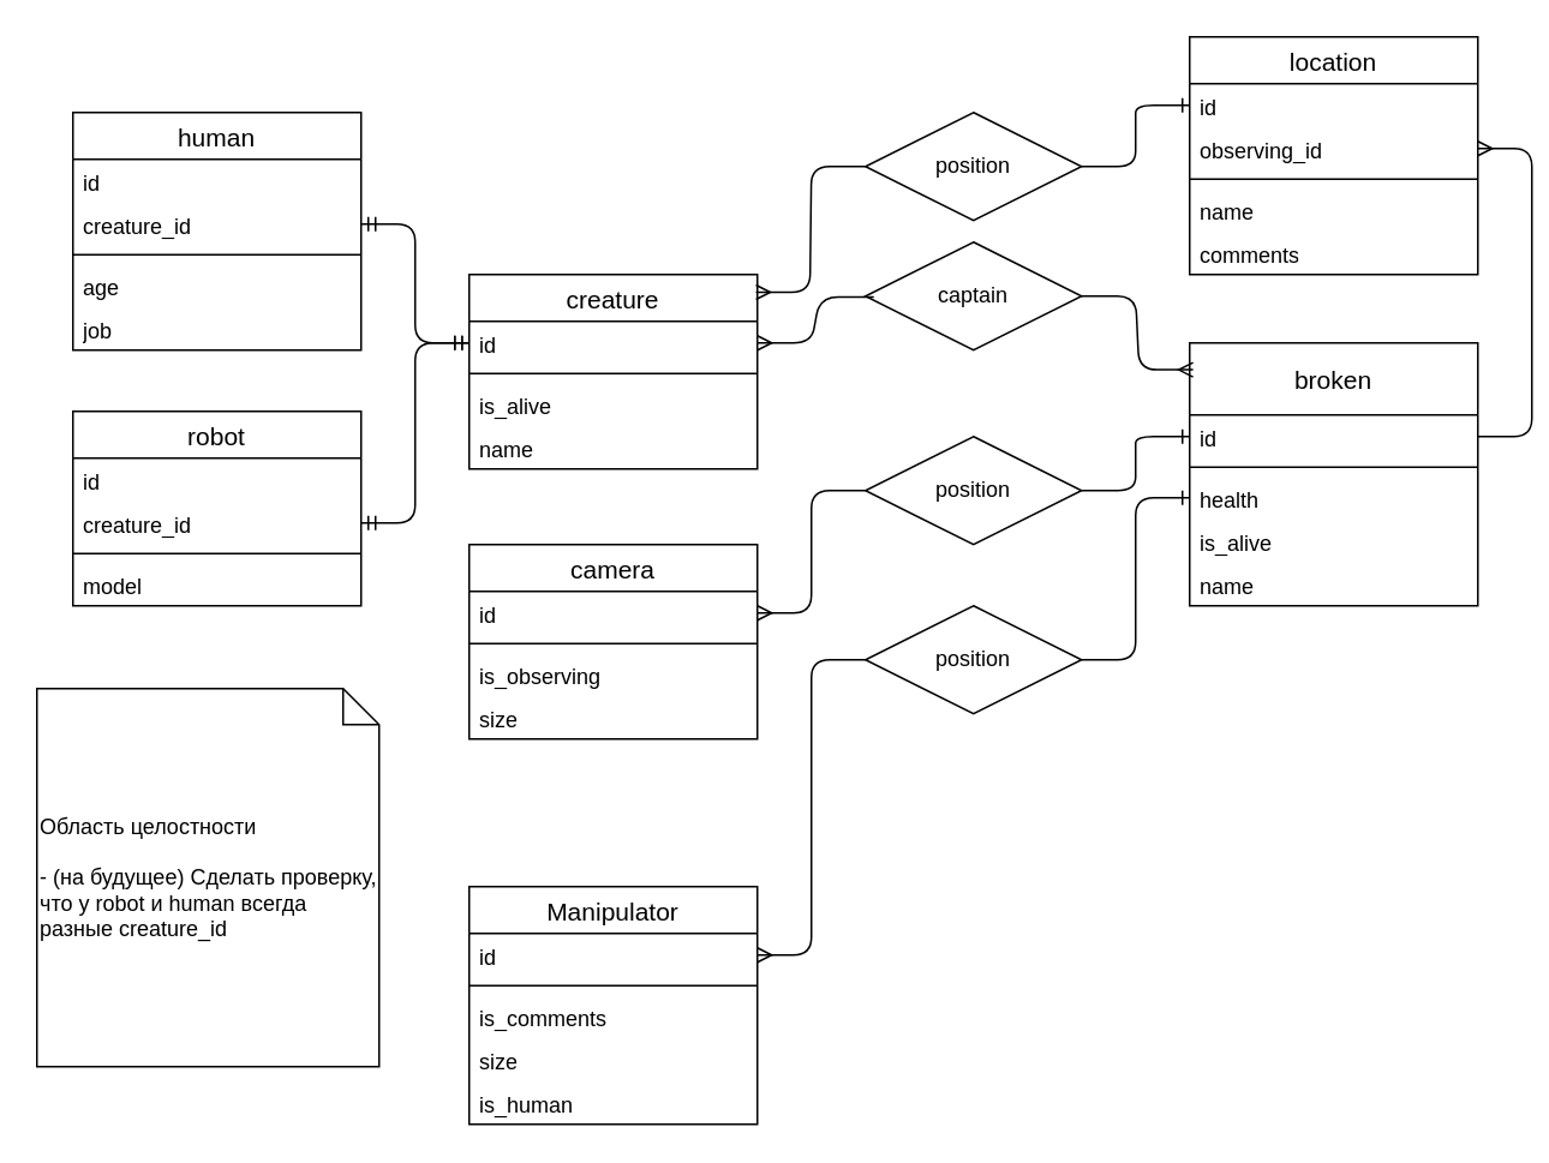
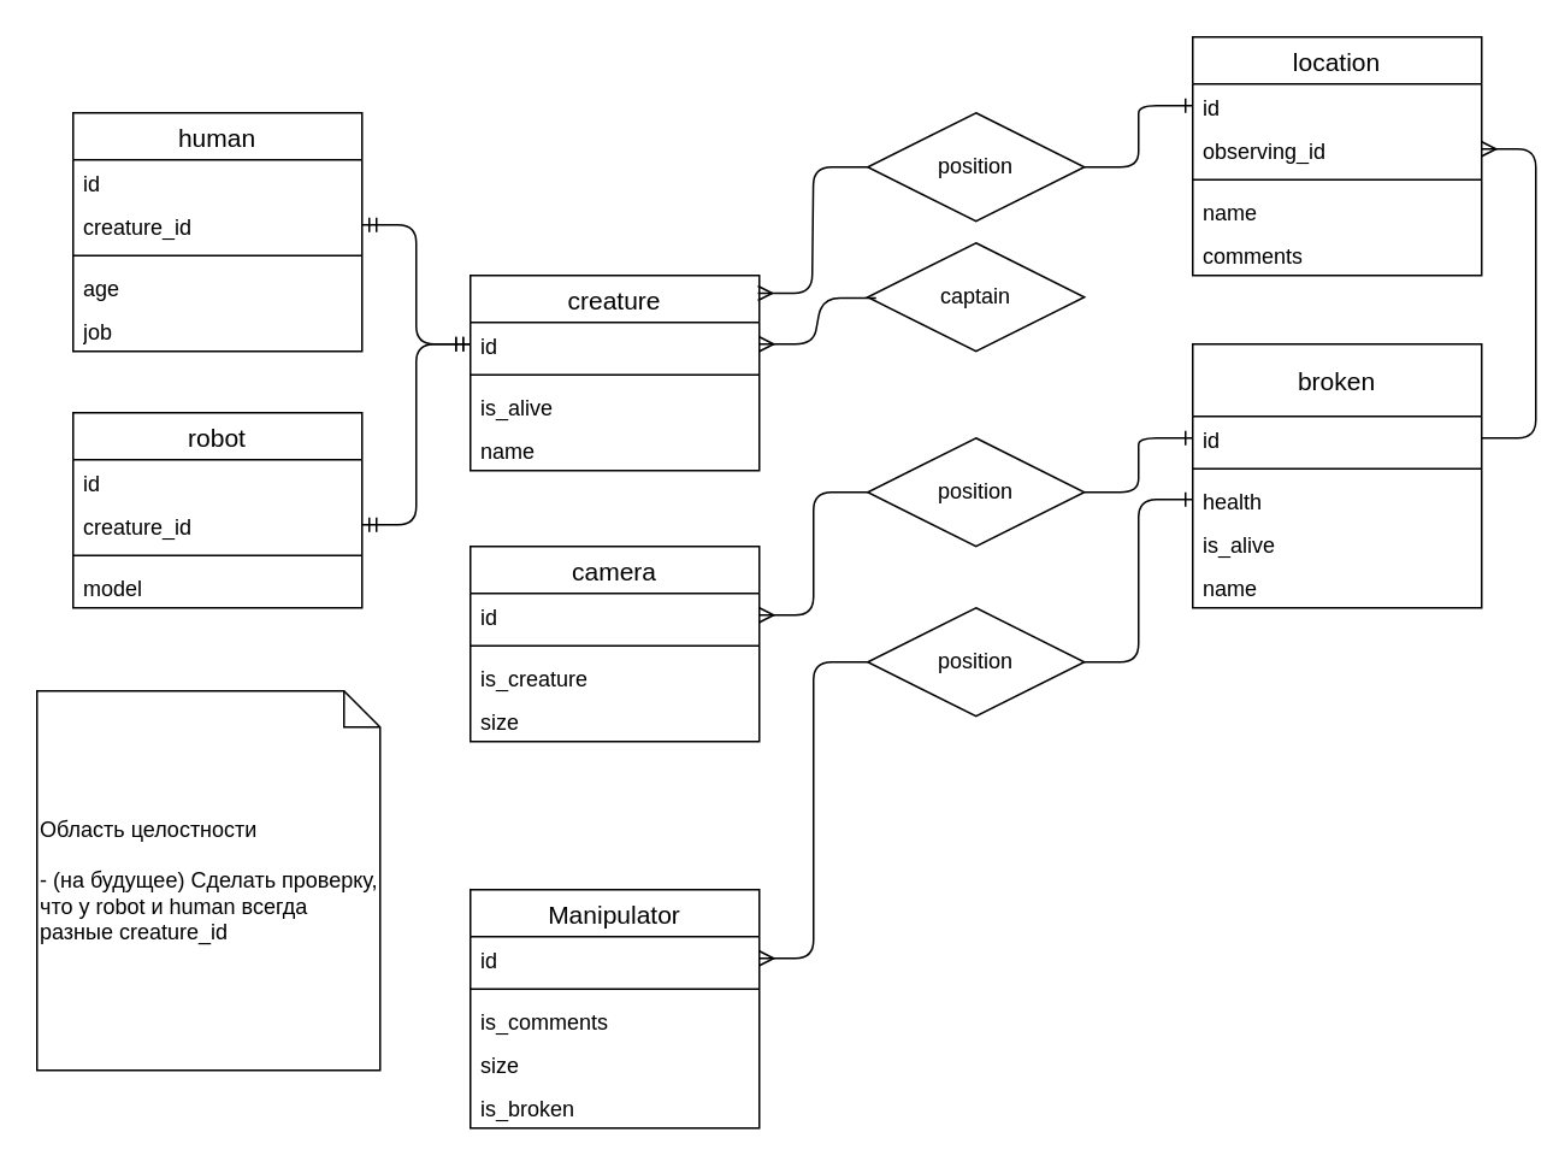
  <mxCell id="0" />
  <mxCell id="1" parent="0" />
  <mxCell id="2" value="broken" style="swimlane;fontStyle=0;childLayout=stackLayout;horizontal=1;startSize=40;horizontalStack=0;resizeParent=1;resizeParentMax=0;resizeLast=0;collapsible=1;marginBottom=0;align=center;fontSize=14;" vertex="1" parent="1"><mxGeometry x="660" y="190" width="160" height="146" as="geometry" /></mxCell>
  <mxCell id="3" value="id" style="text;strokeColor=none;fillColor=none;spacingLeft=4;spacingRight=4;overflow=hidden;rotatable=0;points=[[0,0.5],[1,0.5]];portConstraint=eastwest;fontSize=12;whiteSpace=wrap;html=1;" vertex="1" parent="2"><mxGeometry y="40" width="160" height="24" as="geometry" /></mxCell>
  <mxCell id="4" value="" style="line;strokeWidth=1;rotatable=0;dashed=0;labelPosition=right;align=left;verticalAlign=middle;spacingTop=0;spacingLeft=6;points=[];portConstraint=eastwest;" vertex="1" parent="2"><mxGeometry y="64" width="160" height="10" as="geometry" /></mxCell>
  <mxCell id="5" value="health" style="text;strokeColor=none;fillColor=none;spacingLeft=4;spacingRight=4;overflow=hidden;rotatable=0;points=[[0,0.5],[1,0.5]];portConstraint=eastwest;fontSize=12;whiteSpace=wrap;html=1;" vertex="1" parent="2"><mxGeometry y="74" width="160" height="24" as="geometry" /></mxCell>
  <mxCell id="6" value="is_alive" style="text;strokeColor=none;fillColor=none;spacingLeft=4;spacingRight=4;overflow=hidden;rotatable=0;points=[[0,0.5],[1,0.5]];portConstraint=eastwest;fontSize=12;whiteSpace=wrap;html=1;" vertex="1" parent="2"><mxGeometry y="98" width="160" height="24" as="geometry" /></mxCell>
  <mxCell id="7" value="name" style="text;strokeColor=none;fillColor=none;spacingLeft=4;spacingRight=4;overflow=hidden;rotatable=0;points=[[0,0.5],[1,0.5]];portConstraint=eastwest;fontSize=12;whiteSpace=wrap;html=1;" vertex="1" parent="2"><mxGeometry y="122" width="160" height="24" as="geometry" /></mxCell>
  <mxCell id="8" value="creature" style="swimlane;fontStyle=0;childLayout=stackLayout;horizontal=1;startSize=26;horizontalStack=0;resizeParent=1;resizeParentMax=0;resizeLast=0;collapsible=1;marginBottom=0;align=center;fontSize=14;" vertex="1" parent="1"><mxGeometry x="260" y="152" width="160" height="108" as="geometry" /></mxCell>
  <mxCell id="9" value="id" style="text;strokeColor=none;fillColor=none;spacingLeft=4;spacingRight=4;overflow=hidden;rotatable=0;points=[[0,0.5],[1,0.5]];portConstraint=eastwest;fontSize=12;whiteSpace=wrap;html=1;" vertex="1" parent="8"><mxGeometry y="26" width="160" height="24" as="geometry" /></mxCell>
  <mxCell id="10" value="" style="line;strokeWidth=1;rotatable=0;dashed=0;labelPosition=right;align=left;verticalAlign=middle;spacingTop=0;spacingLeft=6;points=[];portConstraint=eastwest;" vertex="1" parent="8"><mxGeometry y="50" width="160" height="10" as="geometry" /></mxCell>
  <mxCell id="11" value="is_alive" style="text;strokeColor=none;fillColor=none;spacingLeft=4;spacingRight=4;overflow=hidden;rotatable=0;points=[[0,0.5],[1,0.5]];portConstraint=eastwest;fontSize=12;whiteSpace=wrap;html=1;" vertex="1" parent="8"><mxGeometry y="60" width="160" height="24" as="geometry" /></mxCell>
  <mxCell id="12" value="name" style="text;strokeColor=none;fillColor=none;spacingLeft=4;spacingRight=4;overflow=hidden;rotatable=0;points=[[0,0.5],[1,0.5]];portConstraint=eastwest;fontSize=12;whiteSpace=wrap;html=1;" vertex="1" parent="8"><mxGeometry y="84" width="160" height="24" as="geometry" /></mxCell>
  <mxCell id="13" value="human" style="swimlane;fontStyle=0;childLayout=stackLayout;horizontal=1;startSize=26;horizontalStack=0;resizeParent=1;resizeParentMax=0;resizeLast=0;collapsible=1;marginBottom=0;align=center;fontSize=14;" vertex="1" parent="1"><mxGeometry x="40" y="62" width="160" height="132" as="geometry" /></mxCell>
  <mxCell id="14" value="id" style="text;strokeColor=none;fillColor=none;spacingLeft=4;spacingRight=4;overflow=hidden;rotatable=0;points=[[0,0.5],[1,0.5]];portConstraint=eastwest;fontSize=12;whiteSpace=wrap;html=1;" vertex="1" parent="13"><mxGeometry y="26" width="160" height="24" as="geometry" /></mxCell>
  <mxCell id="15" value="creature_id" style="text;strokeColor=none;fillColor=none;spacingLeft=4;spacingRight=4;overflow=hidden;rotatable=0;points=[[0,0.5],[1,0.5]];portConstraint=eastwest;fontSize=12;whiteSpace=wrap;html=1;" vertex="1" parent="13"><mxGeometry y="50" width="160" height="24" as="geometry" /></mxCell>
  <mxCell id="16" value="" style="line;strokeWidth=1;rotatable=0;dashed=0;labelPosition=right;align=left;verticalAlign=middle;spacingTop=0;spacingLeft=6;points=[];portConstraint=eastwest;" vertex="1" parent="13"><mxGeometry y="74" width="160" height="10" as="geometry" /></mxCell>
  <mxCell id="17" value="age" style="text;strokeColor=none;fillColor=none;spacingLeft=4;spacingRight=4;overflow=hidden;rotatable=0;points=[[0,0.5],[1,0.5]];portConstraint=eastwest;fontSize=12;whiteSpace=wrap;html=1;" vertex="1" parent="13"><mxGeometry y="84" width="160" height="24" as="geometry" /></mxCell>
  <mxCell id="18" value="job" style="text;strokeColor=none;fillColor=none;spacingLeft=4;spacingRight=4;overflow=hidden;rotatable=0;points=[[0,0.5],[1,0.5]];portConstraint=eastwest;fontSize=12;whiteSpace=wrap;html=1;" vertex="1" parent="13"><mxGeometry y="108" width="160" height="24" as="geometry" /></mxCell>
  <mxCell id="19" value="robot" style="swimlane;fontStyle=0;childLayout=stackLayout;horizontal=1;startSize=26;horizontalStack=0;resizeParent=1;resizeParentMax=0;resizeLast=0;collapsible=1;marginBottom=0;align=center;fontSize=14;" vertex="1" parent="1"><mxGeometry x="40" y="228" width="160" height="108" as="geometry" /></mxCell>
  <mxCell id="20" value="id" style="text;strokeColor=none;fillColor=none;spacingLeft=4;spacingRight=4;overflow=hidden;rotatable=0;points=[[0,0.5],[1,0.5]];portConstraint=eastwest;fontSize=12;whiteSpace=wrap;html=1;" vertex="1" parent="19"><mxGeometry y="26" width="160" height="24" as="geometry" /></mxCell>
  <mxCell id="21" value="creature_id" style="text;strokeColor=none;fillColor=none;spacingLeft=4;spacingRight=4;overflow=hidden;rotatable=0;points=[[0,0.5],[1,0.5]];portConstraint=eastwest;fontSize=12;whiteSpace=wrap;html=1;" vertex="1" parent="19"><mxGeometry y="50" width="160" height="24" as="geometry" /></mxCell>
  <mxCell id="22" value="" style="line;strokeWidth=1;rotatable=0;dashed=0;labelPosition=right;align=left;verticalAlign=middle;spacingTop=0;spacingLeft=6;points=[];portConstraint=eastwest;" vertex="1" parent="19"><mxGeometry y="74" width="160" height="10" as="geometry" /></mxCell>
  <mxCell id="23" value="model" style="text;strokeColor=none;fillColor=none;spacingLeft=4;spacingRight=4;overflow=hidden;rotatable=0;points=[[0,0.5],[1,0.5]];portConstraint=eastwest;fontSize=12;whiteSpace=wrap;html=1;" vertex="1" parent="19"><mxGeometry y="84" width="160" height="24" as="geometry" /></mxCell>
  <mxCell id="24" value="Manipulator" style="swimlane;fontStyle=0;childLayout=stackLayout;horizontal=1;startSize=26;horizontalStack=0;resizeParent=1;resizeParentMax=0;resizeLast=0;collapsible=1;marginBottom=0;align=center;fontSize=14;" vertex="1" parent="1"><mxGeometry x="260" y="492" width="160" height="132" as="geometry" /></mxCell>
  <mxCell id="25" value="id" style="text;strokeColor=none;fillColor=none;spacingLeft=4;spacingRight=4;overflow=hidden;rotatable=0;points=[[0,0.5],[1,0.5]];portConstraint=eastwest;fontSize=12;whiteSpace=wrap;html=1;" vertex="1" parent="24"><mxGeometry y="26" width="160" height="24" as="geometry" /></mxCell>
  <mxCell id="26" value="" style="line;strokeWidth=1;rotatable=0;dashed=0;labelPosition=right;align=left;verticalAlign=middle;spacingTop=0;spacingLeft=6;points=[];portConstraint=eastwest;" vertex="1" parent="24"><mxGeometry y="50" width="160" height="10" as="geometry" /></mxCell>
  <mxCell id="27" value="is_comments" style="text;strokeColor=none;fillColor=none;spacingLeft=4;spacingRight=4;overflow=hidden;rotatable=0;points=[[0,0.5],[1,0.5]];portConstraint=eastwest;fontSize=12;whiteSpace=wrap;html=1;" vertex="1" parent="24"><mxGeometry y="60" width="160" height="24" as="geometry" /></mxCell>
  <mxCell id="28" value="size" style="text;strokeColor=none;fillColor=none;spacingLeft=4;spacingRight=4;overflow=hidden;rotatable=0;points=[[0,0.5],[1,0.5]];portConstraint=eastwest;fontSize=12;whiteSpace=wrap;html=1;" vertex="1" parent="24"><mxGeometry y="84" width="160" height="24" as="geometry" /></mxCell>
- <mxCell id="29" value="is_human" style="text;strokeColor=none;fillColor=none;spacingLeft=4;spacingRight=4;overflow=hidden;rotatable=0;points=[[0,0.5],[1,0.5]];portConstraint=eastwest;fontSize=12;whiteSpace=wrap;html=1;" vertex="1" parent="24"><mxGeometry y="108" width="160" height="24" as="geometry" /></mxCell>
+ <mxCell id="29" value="is_broken" style="text;strokeColor=none;fillColor=none;spacingLeft=4;spacingRight=4;overflow=hidden;rotatable=0;points=[[0,0.5],[1,0.5]];portConstraint=eastwest;fontSize=12;whiteSpace=wrap;html=1;" vertex="1" parent="24"><mxGeometry y="108" width="160" height="24" as="geometry" /></mxCell>
  <mxCell id="30" value="camera" style="swimlane;fontStyle=0;childLayout=stackLayout;horizontal=1;startSize=26;horizontalStack=0;resizeParent=1;resizeParentMax=0;resizeLast=0;collapsible=1;marginBottom=0;align=center;fontSize=14;" vertex="1" parent="1"><mxGeometry x="260" y="302" width="160" height="108" as="geometry"><mxRectangle x="170" y="560" width="90" height="30" as="alternateBounds" /></mxGeometry></mxCell>
  <mxCell id="31" value="id" style="text;strokeColor=none;fillColor=none;spacingLeft=4;spacingRight=4;overflow=hidden;rotatable=0;points=[[0,0.5],[1,0.5]];portConstraint=eastwest;fontSize=12;whiteSpace=wrap;html=1;" vertex="1" parent="30"><mxGeometry y="26" width="160" height="24" as="geometry" /></mxCell>
  <mxCell id="32" value="" style="line;strokeWidth=1;rotatable=0;dashed=0;labelPosition=right;align=left;verticalAlign=middle;spacingTop=0;spacingLeft=6;points=[];portConstraint=eastwest;" vertex="1" parent="30"><mxGeometry y="50" width="160" height="10" as="geometry" /></mxCell>
- <mxCell id="33" value="is_observing" style="text;strokeColor=none;fillColor=none;spacingLeft=4;spacingRight=4;overflow=hidden;rotatable=0;points=[[0,0.5],[1,0.5]];portConstraint=eastwest;fontSize=12;whiteSpace=wrap;html=1;" vertex="1" parent="30"><mxGeometry y="60" width="160" height="24" as="geometry" /></mxCell>
+ <mxCell id="33" value="is_creature" style="text;strokeColor=none;fillColor=none;spacingLeft=4;spacingRight=4;overflow=hidden;rotatable=0;points=[[0,0.5],[1,0.5]];portConstraint=eastwest;fontSize=12;whiteSpace=wrap;html=1;" vertex="1" parent="30"><mxGeometry y="60" width="160" height="24" as="geometry" /></mxCell>
  <mxCell id="34" value="size" style="text;strokeColor=none;fillColor=none;spacingLeft=4;spacingRight=4;overflow=hidden;rotatable=0;points=[[0,0.5],[1,0.5]];portConstraint=eastwest;fontSize=12;whiteSpace=wrap;html=1;" vertex="1" parent="30"><mxGeometry y="84" width="160" height="24" as="geometry" /></mxCell>
  <mxCell id="35" value="location" style="swimlane;fontStyle=0;childLayout=stackLayout;horizontal=1;startSize=26;horizontalStack=0;resizeParent=1;resizeParentMax=0;resizeLast=0;collapsible=1;marginBottom=0;align=center;fontSize=14;" vertex="1" parent="1"><mxGeometry x="660" y="20" width="160" height="132" as="geometry" /></mxCell>
  <mxCell id="36" value="id" style="text;strokeColor=none;fillColor=none;spacingLeft=4;spacingRight=4;overflow=hidden;rotatable=0;points=[[0,0.5],[1,0.5]];portConstraint=eastwest;fontSize=12;whiteSpace=wrap;html=1;" vertex="1" parent="35"><mxGeometry y="26" width="160" height="24" as="geometry" /></mxCell>
  <mxCell id="37" value="observing_id" style="text;strokeColor=none;fillColor=none;spacingLeft=4;spacingRight=4;overflow=hidden;rotatable=0;points=[[0,0.5],[1,0.5]];portConstraint=eastwest;fontSize=12;whiteSpace=wrap;html=1;" vertex="1" parent="35"><mxGeometry y="50" width="160" height="24" as="geometry" /></mxCell>
  <mxCell id="38" value="" style="line;strokeWidth=1;rotatable=0;dashed=0;labelPosition=right;align=left;verticalAlign=middle;spacingTop=0;spacingLeft=6;points=[];portConstraint=eastwest;" vertex="1" parent="35"><mxGeometry y="74" width="160" height="10" as="geometry" /></mxCell>
  <mxCell id="39" value="name" style="text;strokeColor=none;fillColor=none;spacingLeft=4;spacingRight=4;overflow=hidden;rotatable=0;points=[[0,0.5],[1,0.5]];portConstraint=eastwest;fontSize=12;whiteSpace=wrap;html=1;" vertex="1" parent="35"><mxGeometry y="84" width="160" height="24" as="geometry" /></mxCell>
  <mxCell id="40" value="comments" style="text;strokeColor=none;fillColor=none;spacingLeft=4;spacingRight=4;overflow=hidden;rotatable=0;points=[[0,0.5],[1,0.5]];portConstraint=eastwest;fontSize=12;whiteSpace=wrap;html=1;" vertex="1" parent="35"><mxGeometry y="108" width="160" height="24" as="geometry" /></mxCell>
  <mxCell id="41" value="captain" style="shape=rhombus;perimeter=rhombusPerimeter;whiteSpace=wrap;html=1;align=center;" vertex="1" parent="1"><mxGeometry x="480" y="134" width="120" height="60" as="geometry" /></mxCell>
- <mxCell id="42" value="" style="edgeStyle=entityRelationEdgeStyle;fontSize=12;html=1;endArrow=ERmany;exitX=1;exitY=0.5;exitDx=0;exitDy=0;entryX=0.012;entryY=0.102;entryDx=0;entryDy=0;entryPerimeter=0;" edge="1" parent="1" source="41" target="2"><mxGeometry width="100" height="100" relative="1" as="geometry"><mxPoint x="660" y="146" as="sourcePoint" /><mxPoint x="669" y="170" as="targetPoint" /></mxGeometry></mxCell>
  <mxCell id="43" value="" style="edgeStyle=entityRelationEdgeStyle;fontSize=12;html=1;endArrow=ERmany;exitX=0.039;exitY=0.507;exitDx=0;exitDy=0;exitPerimeter=0;entryX=1;entryY=0.5;entryDx=0;entryDy=0;" edge="1" parent="1" source="41" target="9"><mxGeometry width="100" height="100" relative="1" as="geometry"><mxPoint x="1010" y="252" as="sourcePoint" /><mxPoint x="1110" y="152" as="targetPoint" /></mxGeometry></mxCell>
  <mxCell id="44" value="" style="edgeStyle=entityRelationEdgeStyle;fontSize=12;html=1;endArrow=ERmany;exitX=0;exitY=0.5;exitDx=0;exitDy=0;entryX=0.995;entryY=0.091;entryDx=0;entryDy=0;entryPerimeter=0;" edge="1" parent="1" source="50" target="8"><mxGeometry width="100" height="100" relative="1" as="geometry"><mxPoint x="610" y="-108" as="sourcePoint" /><mxPoint x="500" y="-80" as="targetPoint" /></mxGeometry></mxCell>
  <mxCell id="45" value="" style="edgeStyle=entityRelationEdgeStyle;fontSize=12;html=1;endArrow=ERmandOne;startArrow=ERmandOne;exitX=1;exitY=0.5;exitDx=0;exitDy=0;entryX=0;entryY=0.5;entryDx=0;entryDy=0;" edge="1" parent="1" source="21" target="9"><mxGeometry width="100" height="100" relative="1" as="geometry"><mxPoint x="270" y="480" as="sourcePoint" /><mxPoint x="190" y="222" as="targetPoint" /></mxGeometry></mxCell>
  <mxCell id="46" value="" style="edgeStyle=entityRelationEdgeStyle;fontSize=12;html=1;endArrow=ERmandOne;startArrow=ERmandOne;exitX=0;exitY=0.5;exitDx=0;exitDy=0;entryX=1;entryY=0.5;entryDx=0;entryDy=0;" edge="1" parent="1" source="9" target="15"><mxGeometry width="100" height="100" relative="1" as="geometry"><mxPoint x="280" y="82" as="sourcePoint" /><mxPoint x="380" y="-18" as="targetPoint" /></mxGeometry></mxCell>
  <mxCell id="47" value="position" style="shape=rhombus;perimeter=rhombusPerimeter;whiteSpace=wrap;html=1;align=center;" vertex="1" parent="1"><mxGeometry x="480" y="242" width="120" height="60" as="geometry" /></mxCell>
  <mxCell id="48" value="" style="edgeStyle=entityRelationEdgeStyle;fontSize=12;html=1;endArrow=ERone;endFill=1;entryX=0;entryY=0.5;entryDx=0;entryDy=0;exitX=1;exitY=0.5;exitDx=0;exitDy=0;" edge="1" parent="1" source="47" target="3"><mxGeometry width="100" height="100" relative="1" as="geometry"><mxPoint x="480" y="332" as="sourcePoint" /><mxPoint x="580" y="232" as="targetPoint" /><Array as="points"><mxPoint x="620" y="302" /><mxPoint x="630" y="292" /><mxPoint x="620" y="272" /><mxPoint x="620" y="262" /><mxPoint x="630" y="282" /></Array></mxGeometry></mxCell>
  <mxCell id="49" value="" style="edgeStyle=entityRelationEdgeStyle;fontSize=12;html=1;endArrow=ERmany;entryX=1;entryY=0.5;entryDx=0;entryDy=0;exitX=0;exitY=0.5;exitDx=0;exitDy=0;" edge="1" parent="1" source="47" target="31"><mxGeometry width="100" height="100" relative="1" as="geometry"><mxPoint x="980" y="122" as="sourcePoint" /><mxPoint x="980" y="52" as="targetPoint" /></mxGeometry></mxCell>
  <mxCell id="50" value="position" style="shape=rhombus;perimeter=rhombusPerimeter;whiteSpace=wrap;html=1;align=center;" vertex="1" parent="1"><mxGeometry x="480" y="62" width="120" height="60" as="geometry" /></mxCell>
  <mxCell id="51" value="" style="edgeStyle=entityRelationEdgeStyle;fontSize=12;html=1;endArrow=ERone;endFill=1;entryX=0;entryY=0.5;entryDx=0;entryDy=0;exitX=1;exitY=0.5;exitDx=0;exitDy=0;" edge="1" parent="1" source="50" target="36"><mxGeometry width="100" height="100" relative="1" as="geometry"><mxPoint x="560" y="74" as="sourcePoint" /><mxPoint x="660" y="-26" as="targetPoint" /></mxGeometry></mxCell>
  <mxCell id="52" value="position" style="shape=rhombus;perimeter=rhombusPerimeter;whiteSpace=wrap;html=1;align=center;" vertex="1" parent="1"><mxGeometry x="480" y="336" width="120" height="60" as="geometry" /></mxCell>
  <mxCell id="53" value="" style="edgeStyle=entityRelationEdgeStyle;fontSize=12;html=1;endArrow=ERone;endFill=1;entryX=0;entryY=0.5;entryDx=0;entryDy=0;" edge="1" parent="1" source="52" target="5"><mxGeometry width="100" height="100" relative="1" as="geometry"><mxPoint x="660" y="482" as="sourcePoint" /><mxPoint x="760" y="382" as="targetPoint" /></mxGeometry></mxCell>
  <mxCell id="54" value="" style="edgeStyle=entityRelationEdgeStyle;fontSize=12;html=1;endArrow=ERmany;entryX=1;entryY=0.5;entryDx=0;entryDy=0;exitX=0;exitY=0.5;exitDx=0;exitDy=0;" edge="1" parent="1" source="52" target="25"><mxGeometry width="100" height="100" relative="1" as="geometry"><mxPoint x="490" y="282" as="sourcePoint" /><mxPoint x="430" y="360" as="targetPoint" /></mxGeometry></mxCell>
  <mxCell id="55" value="" style="edgeStyle=entityRelationEdgeStyle;fontSize=12;html=1;endArrow=ERmany;entryX=1;entryY=0.5;entryDx=0;entryDy=0;exitX=1;exitY=0.5;exitDx=0;exitDy=0;" edge="1" parent="1" source="3" target="37"><mxGeometry width="100" height="100" relative="1" as="geometry"><mxPoint x="1090" y="69" as="sourcePoint" /><mxPoint x="1030" y="163" as="targetPoint" /></mxGeometry></mxCell>
  <mxCell id="56" value="Область целостности&lt;div&gt;&lt;br&gt;&lt;/div&gt;&lt;div&gt;- (на будущее) Сделать проверку, что у robot и human всегда разные creature_id&lt;/div&gt;" style="shape=note;size=20;whiteSpace=wrap;html=1;align=left;" vertex="1" parent="1"><mxGeometry x="20" y="382" width="190" height="210" as="geometry" /></mxCell>
